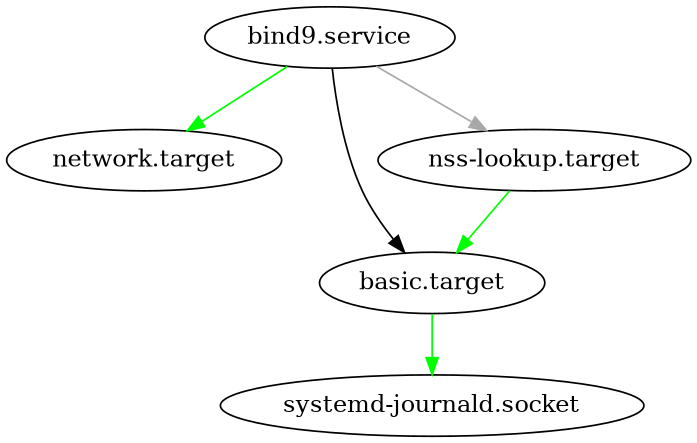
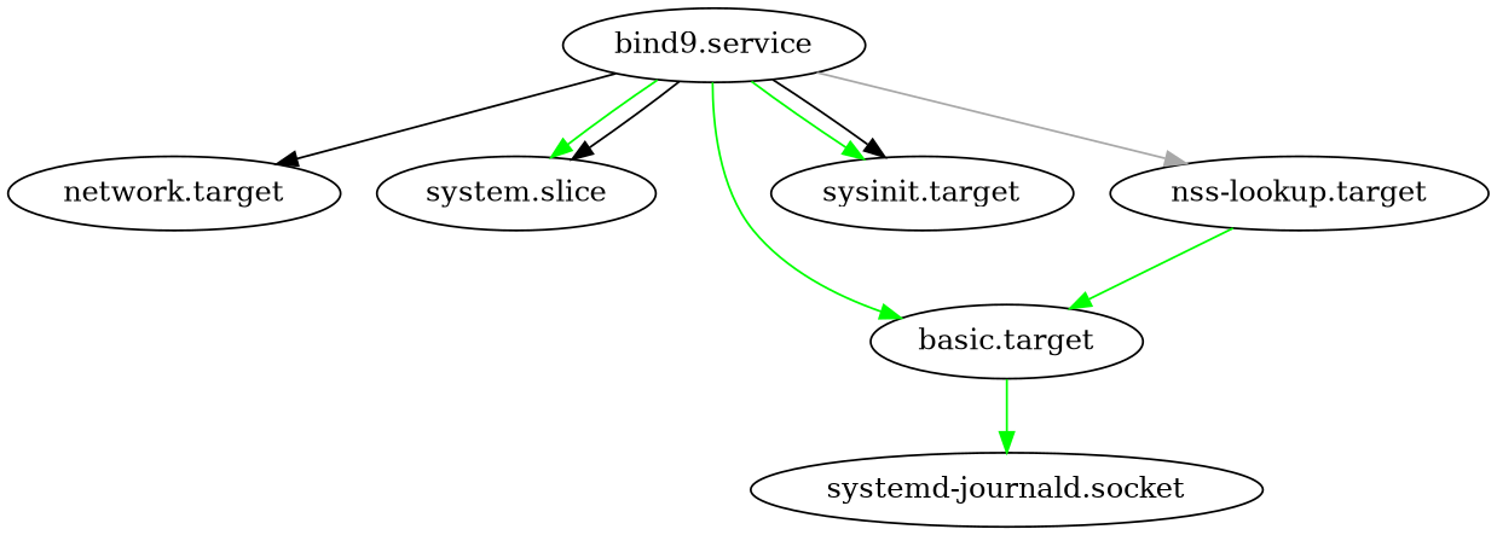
  digraph {
    edge [color=green]
    "bind9.service"
    "network.target"
+   "system.slice"
    "basic.target"
+   "sysinit.target"
    "nss-lookup.target"
    "systemd-journald.socket"
-   "bind9.service" -> "network.target"
-   "bind9.service" -> "basic.target" [color=black]
+   "bind9.service" -> "network.target" [color=black]
+   "bind9.service" -> "system.slice"
+   "bind9.service" -> "system.slice" [color=black]
+   "bind9.service" -> "basic.target"
+   "bind9.service" -> "sysinit.target"
+   "bind9.service" -> "sysinit.target" [color=black]
    "bind9.service" -> "nss-lookup.target" [color=grey66]
    "basic.target" -> "systemd-journald.socket"
    "nss-lookup.target" -> "basic.target"
  }
